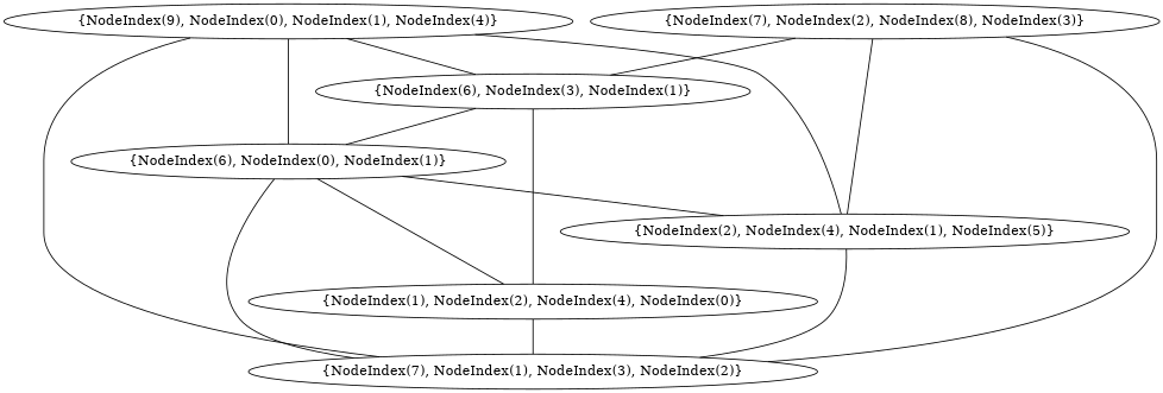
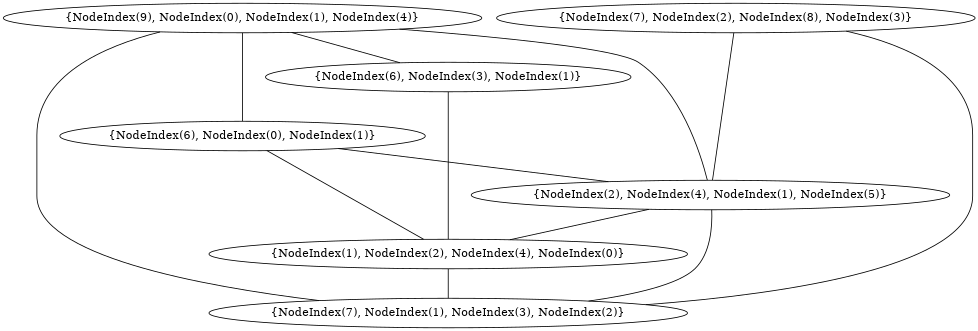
  graph {
    n1 [label="{NodeIndex(7), NodeIndex(1), NodeIndex(3), NodeIndex(2)}"]
    n2 [label="{NodeIndex(1), NodeIndex(2), NodeIndex(4), NodeIndex(0)}"]
    n3 [label="{NodeIndex(2), NodeIndex(4), NodeIndex(1), NodeIndex(5)}"]
    n4 [label="{NodeIndex(6), NodeIndex(0), NodeIndex(1)}"]
    n5 [label="{NodeIndex(6), NodeIndex(3), NodeIndex(1)}"]
    n6 [label="{NodeIndex(9), NodeIndex(0), NodeIndex(1), NodeIndex(4)}"]
    n7 [label="{NodeIndex(7), NodeIndex(2), NodeIndex(8), NodeIndex(3)}"]
    n2 -- n1
    n3 -- n1
-   n4 -- n1
+   n3 -- n2
    n4 -- n2
    n4 -- n3
    n5 -- n2
-   n5 -- n4
    n6 -- n1
    n6 -- n3
    n6 -- n4
    n6 -- n5
    n7 -- n1
    n7 -- n3
-   n7 -- n5
  }
